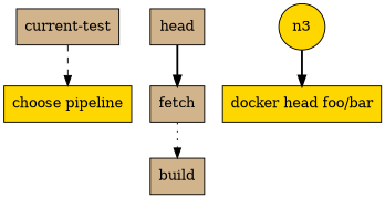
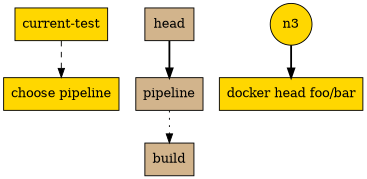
  digraph {
    rankdir=TB
    node [fillcolor=gold shape=box style=filled]
    edge [style=bold]
-   n2 [fillcolor=tan label="current-test"]
+   n2 [label="current-test"]
    n1 [label="choose pipeline"]
    n7 [fillcolor=tan label=head]
-   n6 [fillcolor=tan label=fetch]
+   n6 [fillcolor=tan label=pipeline]
    n5 [fillcolor=tan label=build]
    n3 [shape=circle]
    n0 [label="docker head foo/bar"]
    n2 -> n1 [style=dashed]
    n7 -> n6
    n6 -> n5 [style=dotted]
    n3 -> n0
  }
